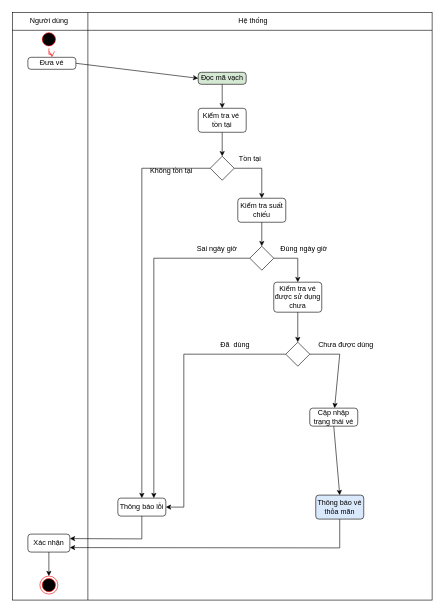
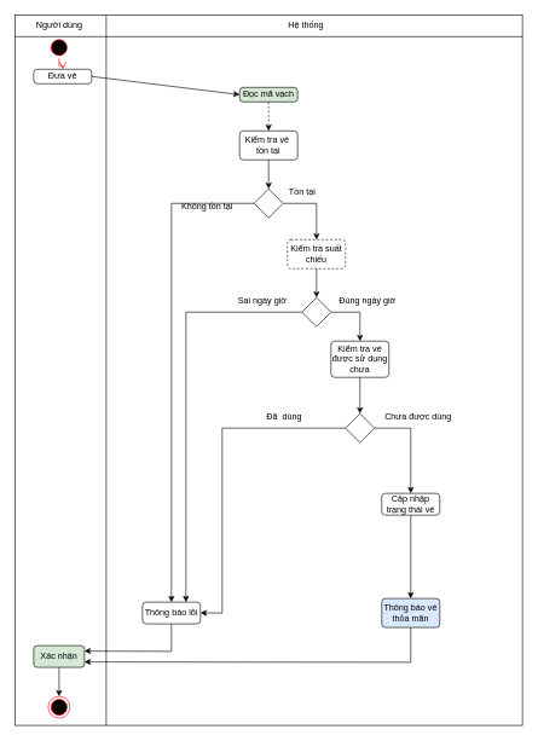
  <mxCell id="0" />
  <mxCell id="1" parent="0" />
  <mxCell id="2" value="" style="shape=internalStorage;whiteSpace=wrap;html=1;backgroundOutline=1;dx=126;dy=30;" vertex="1" parent="1"><mxGeometry x="20" y="20" width="700" height="980" as="geometry" /></mxCell>
  <mxCell id="3" value="Người dùng" style="text;html=1;align=center;verticalAlign=middle;resizable=0;points=[];autosize=1;strokeColor=none;fillColor=none;" vertex="1" parent="1"><mxGeometry x="36" y="20" width="90" height="30" as="geometry" /></mxCell>
  <mxCell id="4" value="Hệ thống" style="text;html=1;align=center;verticalAlign=middle;resizable=0;points=[];autosize=1;strokeColor=none;fillColor=none;" vertex="1" parent="1"><mxGeometry x="386" y="20" width="70" height="30" as="geometry" /></mxCell>
  <mxCell id="5" value="Đưa vé" style="html=1;align=center;verticalAlign=middle;rounded=1;absoluteArcSize=1;arcSize=10;dashed=0;whiteSpace=wrap;" vertex="1" parent="1"><mxGeometry x="46" y="95" width="80" height="20" as="geometry" /></mxCell>
  <mxCell id="6" value="" style="ellipse;html=1;shape=startState;fillColor=#000000;strokeColor=#ff0000;" vertex="1" parent="1"><mxGeometry x="66" y="50" width="30" height="30" as="geometry" /></mxCell>
  <mxCell id="7" value="" style="edgeStyle=orthogonalEdgeStyle;html=1;verticalAlign=bottom;endArrow=open;endSize=8;strokeColor=#ff0000;rounded=0;entryX=0.5;entryY=0;entryDx=0;entryDy=0;" edge="1" source="6" parent="1" target="5"><mxGeometry relative="1" as="geometry"><mxPoint x="81" y="120" as="targetPoint" /></mxGeometry></mxCell>
  <mxCell id="8" value="Đọc mã vạch" style="html=1;align=center;verticalAlign=middle;rounded=1;absoluteArcSize=1;arcSize=10;dashed=0;whiteSpace=wrap;fillColor=#d5e8d4;" vertex="1" parent="1"><mxGeometry x="330" y="120" width="80" height="20" as="geometry" /></mxCell>
  <mxCell id="9" value="" style="endArrow=classic;html=1;rounded=0;exitX=1;exitY=0.5;exitDx=0;exitDy=0;entryX=0;entryY=0.5;entryDx=0;entryDy=0;" edge="1" parent="1" source="5" target="8"><mxGeometry width="50" height="50" relative="1" as="geometry"><mxPoint x="346" y="260" as="sourcePoint" /><mxPoint x="396" y="210" as="targetPoint" /></mxGeometry></mxCell>
- <mxCell id="10" value="" style="endArrow=classic;html=1;rounded=0;exitX=0.5;exitY=1;exitDx=0;exitDy=0;entryX=0.5;entryY=0;entryDx=0;entryDy=0;" edge="1" parent="1" source="8" target="11"><mxGeometry width="50" height="50" relative="1" as="geometry"><mxPoint x="131" y="140" as="sourcePoint" /><mxPoint x="340" y="140" as="targetPoint" /></mxGeometry></mxCell>
+ <mxCell id="10" value="" style="endArrow=classic;html=1;rounded=0;exitX=0.5;exitY=1;exitDx=0;exitDy=0;entryX=0.5;entryY=0;entryDx=0;entryDy=0;dashed=1;" edge="1" parent="1" source="8" target="11"><mxGeometry width="50" height="50" relative="1" as="geometry"><mxPoint x="131" y="140" as="sourcePoint" /><mxPoint x="340" y="140" as="targetPoint" /></mxGeometry></mxCell>
  <mxCell id="11" value="Kiểm tra vé&amp;nbsp; tồn tại" style="html=1;align=center;verticalAlign=middle;rounded=1;absoluteArcSize=1;arcSize=10;dashed=0;whiteSpace=wrap;" vertex="1" parent="1"><mxGeometry x="330" y="180" width="80" height="40" as="geometry" /></mxCell>
- <mxCell id="12" value="Kiểm tra suất chiếu" style="html=1;align=center;verticalAlign=middle;rounded=1;absoluteArcSize=1;arcSize=10;dashed=0;whiteSpace=wrap;" vertex="1" parent="1"><mxGeometry x="396" y="330" width="80" height="40" as="geometry" /></mxCell>
+ <mxCell id="12" value="Kiểm tra suất chiếu" style="html=1;align=center;verticalAlign=middle;rounded=1;absoluteArcSize=1;arcSize=10;dashed=1;whiteSpace=wrap;" vertex="1" parent="1"><mxGeometry x="396" y="330" width="80" height="40" as="geometry" /></mxCell>
  <mxCell id="13" value="Kiểm tra vé được sử dụng chưa" style="html=1;align=center;verticalAlign=middle;rounded=1;absoluteArcSize=1;arcSize=10;dashed=0;whiteSpace=wrap;" vertex="1" parent="1"><mxGeometry x="456" y="470" width="80" height="50" as="geometry" /></mxCell>
  <mxCell id="14" value="" style="shape=rhombus;html=1;verticalLabelPosition=bottom;verticalAlignment=top;" vertex="1" parent="1"><mxGeometry x="350" y="260" width="40" height="40" as="geometry" /></mxCell>
  <mxCell id="15" value="" style="endArrow=classic;html=1;rounded=0;exitX=0.5;exitY=1;exitDx=0;exitDy=0;entryX=0.5;entryY=0;entryDx=0;entryDy=0;" edge="1" parent="1" target="14"><mxGeometry width="50" height="50" relative="1" as="geometry"><mxPoint x="370" y="220" as="sourcePoint" /><mxPoint x="370" y="260" as="targetPoint" /></mxGeometry></mxCell>
  <mxCell id="16" value="" style="endArrow=classic;html=1;rounded=0;exitX=1;exitY=0.5;exitDx=0;exitDy=0;" edge="1" parent="1" source="14" target="12"><mxGeometry width="50" height="50" relative="1" as="geometry"><mxPoint x="526" y="260" as="sourcePoint" /><mxPoint x="526" y="300" as="targetPoint" /><Array as="points"><mxPoint x="436" y="280" /></Array></mxGeometry></mxCell>
  <mxCell id="17" value="" style="endArrow=classic;html=1;rounded=0;exitX=0;exitY=0.5;exitDx=0;exitDy=0;entryX=0.5;entryY=0;entryDx=0;entryDy=0;" edge="1" parent="1" source="14" target="18"><mxGeometry width="50" height="50" relative="1" as="geometry"><mxPoint x="380" y="230" as="sourcePoint" /><mxPoint x="380" y="270" as="targetPoint" /><Array as="points"><mxPoint x="236" y="280" /></Array></mxGeometry></mxCell>
  <mxCell id="18" value="Thông báo lỗi" style="html=1;align=center;verticalAlign=middle;rounded=1;absoluteArcSize=1;arcSize=10;dashed=0;whiteSpace=wrap;" vertex="1" parent="1"><mxGeometry x="196" y="830" width="80" height="30" as="geometry" /></mxCell>
  <mxCell id="19" value="" style="rhombus;whiteSpace=wrap;html=1;" vertex="1" parent="1"><mxGeometry x="416" y="410" width="40" height="40" as="geometry" /></mxCell>
  <mxCell id="20" value="" style="endArrow=classic;html=1;rounded=0;exitX=0.5;exitY=1;exitDx=0;exitDy=0;entryX=0.5;entryY=0;entryDx=0;entryDy=0;" edge="1" parent="1" source="12" target="19"><mxGeometry width="50" height="50" relative="1" as="geometry"><mxPoint x="446" y="380" as="sourcePoint" /><mxPoint x="446" y="420" as="targetPoint" /></mxGeometry></mxCell>
  <mxCell id="21" value="" style="endArrow=classic;html=1;rounded=0;exitX=1;exitY=0.5;exitDx=0;exitDy=0;entryX=0.5;entryY=0;entryDx=0;entryDy=0;" edge="1" parent="1" source="19" target="13"><mxGeometry width="50" height="50" relative="1" as="geometry"><mxPoint x="506" y="430" as="sourcePoint" /><mxPoint x="582" y="480" as="targetPoint" /><Array as="points"><mxPoint x="496" y="430" /></Array></mxGeometry></mxCell>
  <mxCell id="22" value="" style="endArrow=classic;html=1;rounded=0;exitX=0;exitY=0.5;exitDx=0;exitDy=0;entryX=0.75;entryY=0;entryDx=0;entryDy=0;" edge="1" parent="1" source="19" target="18"><mxGeometry width="50" height="50" relative="1" as="geometry"><mxPoint x="444" y="430" as="sourcePoint" /><mxPoint x="330" y="750" as="targetPoint" /><Array as="points"><mxPoint x="256" y="430" /></Array></mxGeometry></mxCell>
  <mxCell id="23" value="" style="rhombus;whiteSpace=wrap;html=1;" vertex="1" parent="1"><mxGeometry x="476" y="570" width="40" height="40" as="geometry" /></mxCell>
  <mxCell id="24" value="" style="endArrow=classic;html=1;rounded=0;exitX=0.5;exitY=1;exitDx=0;exitDy=0;entryX=0.5;entryY=0;entryDx=0;entryDy=0;" edge="1" parent="1" source="13" target="23"><mxGeometry width="50" height="50" relative="1" as="geometry"><mxPoint x="536" y="550" as="sourcePoint" /><mxPoint x="536" y="590" as="targetPoint" /></mxGeometry></mxCell>
  <mxCell id="25" value="" style="endArrow=classic;html=1;rounded=0;exitX=1;exitY=0.5;exitDx=0;exitDy=0;" edge="1" parent="1" source="23" target="26"><mxGeometry width="50" height="50" relative="1" as="geometry"><mxPoint x="526" y="590" as="sourcePoint" /><mxPoint x="566" y="640" as="targetPoint" /><Array as="points"><mxPoint x="566" y="590" /></Array></mxGeometry></mxCell>
- <mxCell id="26" value="Cập nhập trạng thái vé" style="html=1;align=center;verticalAlign=middle;rounded=1;absoluteArcSize=1;arcSize=10;dashed=0;whiteSpace=wrap;" vertex="1" parent="1"><mxGeometry x="516" y="680" width="80" height="30" as="geometry" /></mxCell>
+ <mxCell id="26" value="Cập nhập trạng thái vé" style="html=1;align=center;verticalAlign=middle;rounded=1;absoluteArcSize=1;arcSize=10;dashed=0;whiteSpace=wrap;" vertex="1" parent="1"><mxGeometry x="526" y="680" width="80" height="30" as="geometry" /></mxCell>
  <mxCell id="27" value="Thông báo vé thỏa mãn" style="html=1;align=center;verticalAlign=middle;rounded=1;absoluteArcSize=1;arcSize=10;dashed=0;whiteSpace=wrap;fillColor=#dae8fc;" vertex="1" parent="1"><mxGeometry x="526" y="825" width="80" height="40" as="geometry" /></mxCell>
  <mxCell id="28" value="" style="endArrow=classic;html=1;rounded=0;exitX=0.5;exitY=1;exitDx=0;exitDy=0;entryX=0.5;entryY=0;entryDx=0;entryDy=0;" edge="1" parent="1" source="26" target="27"><mxGeometry width="50" height="50" relative="1" as="geometry"><mxPoint x="565.29" y="740" as="sourcePoint" /><mxPoint x="565.29" y="790" as="targetPoint" /></mxGeometry></mxCell>
- <mxCell id="29" value="Xác nhận" style="html=1;align=center;verticalAlign=middle;rounded=1;absoluteArcSize=1;arcSize=10;dashed=0;whiteSpace=wrap;" vertex="1" parent="1"><mxGeometry x="46" y="890" width="70" height="30" as="geometry" /></mxCell>
+ <mxCell id="29" value="Xác nhận" style="html=1;align=center;verticalAlign=middle;rounded=1;absoluteArcSize=1;arcSize=10;dashed=0;whiteSpace=wrap;fillColor=#d5e8d4;" vertex="1" parent="1"><mxGeometry x="46" y="890" width="70" height="30" as="geometry" /></mxCell>
  <mxCell id="30" value="" style="endArrow=classic;html=1;rounded=0;entryX=1;entryY=0.25;entryDx=0;entryDy=0;" edge="1" parent="1" source="18" target="29"><mxGeometry width="50" height="50" relative="1" as="geometry"><mxPoint x="235.29" y="865" as="sourcePoint" /><mxPoint x="235.29" y="905" as="targetPoint" /><Array as="points"><mxPoint x="236" y="898" /></Array></mxGeometry></mxCell>
  <mxCell id="31" value="" style="endArrow=classic;html=1;rounded=0;exitX=0.5;exitY=1;exitDx=0;exitDy=0;entryX=1;entryY=0.75;entryDx=0;entryDy=0;" edge="1" parent="1" source="27" target="29"><mxGeometry width="50" height="50" relative="1" as="geometry"><mxPoint x="556" y="880" as="sourcePoint" /><mxPoint x="556" y="930" as="targetPoint" /><Array as="points"><mxPoint x="566" y="913" /></Array></mxGeometry></mxCell>
  <mxCell id="32" value="" style="ellipse;html=1;shape=endState;fillColor=#000000;strokeColor=#ff0000;" vertex="1" parent="1"><mxGeometry x="66" y="960" width="30" height="30" as="geometry" /></mxCell>
  <mxCell id="33" value="" style="endArrow=classic;html=1;rounded=0;exitX=0.5;exitY=1;exitDx=0;exitDy=0;entryX=0.5;entryY=0;entryDx=0;entryDy=0;" edge="1" parent="1" source="29" target="32"><mxGeometry width="50" height="50" relative="1" as="geometry"><mxPoint x="96" y="930" as="sourcePoint" /><mxPoint x="96" y="980" as="targetPoint" /></mxGeometry></mxCell>
  <mxCell id="34" value="Tồn tại" style="text;html=1;align=center;verticalAlign=middle;resizable=0;points=[];autosize=1;strokeColor=none;fillColor=none;" vertex="1" parent="1"><mxGeometry x="386" y="250" width="60" height="30" as="geometry" /></mxCell>
  <mxCell id="35" value="Không tồn tại" style="text;html=1;align=center;verticalAlign=middle;resizable=0;points=[];autosize=1;strokeColor=none;fillColor=none;" vertex="1" parent="1"><mxGeometry x="240" y="270" width="90" height="30" as="geometry" /></mxCell>
  <mxCell id="36" value="Sai ngày giờ" style="text;html=1;align=center;verticalAlign=middle;resizable=0;points=[];autosize=1;strokeColor=none;fillColor=none;" vertex="1" parent="1"><mxGeometry x="316" y="400" width="90" height="30" as="geometry" /></mxCell>
  <mxCell id="37" value="Đúng ngày giờ" style="text;html=1;align=center;verticalAlign=middle;resizable=0;points=[];autosize=1;strokeColor=none;fillColor=none;" vertex="1" parent="1"><mxGeometry x="456" y="400" width="100" height="30" as="geometry" /></mxCell>
  <mxCell id="38" value="Chưa được dùng" style="text;html=1;align=center;verticalAlign=middle;resizable=0;points=[];autosize=1;strokeColor=none;fillColor=none;" vertex="1" parent="1"><mxGeometry x="516" y="560" width="120" height="30" as="geometry" /></mxCell>
  <mxCell id="39" value="" style="endArrow=classic;html=1;rounded=0;exitX=0;exitY=0.5;exitDx=0;exitDy=0;" edge="1" parent="1" source="23" target="18"><mxGeometry width="50" height="50" relative="1" as="geometry"><mxPoint x="476" y="590" as="sourcePoint" /><mxPoint x="276" y="845" as="targetPoint" /><Array as="points"><mxPoint x="306" y="590" /><mxPoint x="306" y="845" /></Array></mxGeometry></mxCell>
  <mxCell id="40" value="Đã&amp;nbsp; dùng" style="text;html=1;align=center;verticalAlign=middle;resizable=0;points=[];autosize=1;strokeColor=none;fillColor=none;" vertex="1" parent="1"><mxGeometry x="356" y="560" width="70" height="30" as="geometry" /></mxCell>
